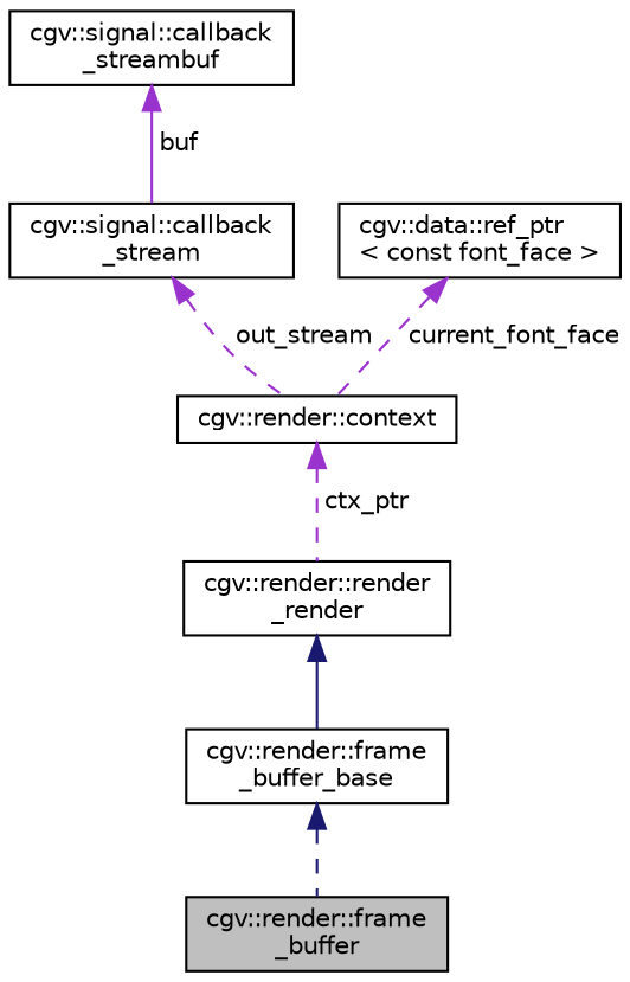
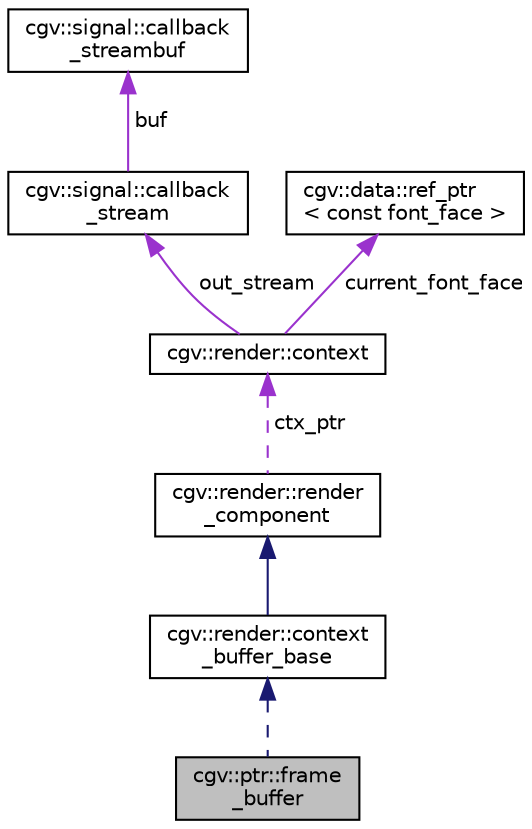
  digraph {
    node [color=black fontname=Helvetica fontsize=10 shape=record]
    edge [color=darkorchid3 dir=back fontname=Helvetica fontsize=10 labelfontname=Helvetica labelfontsize=10 style=dashed]
-   n1 [fillcolor=grey75 fontcolor=black height=0.2 label="cgv::render::frame\l_buffer" style=filled width=0.4]
-   n2 [height=0.2 label="cgv::render::frame\l_buffer_base" width=0.4]
-   n3 [height=0.2 label="cgv::render::render\l_render" width=0.4]
+   n1 [fillcolor=grey75 fontcolor=black height=0.2 label="cgv::ptr::frame\l_buffer" style=filled width=0.4]
+   n2 [height=0.2 label="cgv::render::context\l_buffer_base" width=0.4]
+   n3 [height=0.2 label="cgv::render::render\l_component" width=0.4]
    n4 [height=0.2 label="cgv::render::context" width=0.4]
    n5 [height=0.2 label="cgv::signal::callback\l_stream" width=0.4]
    n6 [height=0.2 label="cgv::signal::callback\l_streambuf" width=0.4]
    n7 [height=0.2 label="cgv::data::ref_ptr\l\< const font_face \>" width=0.4]
    n2 -> n1 [color=midnightblue]
    n3 -> n2 [color=midnightblue style=solid]
    n4 -> n3 [label=" ctx_ptr"]
-   n5 -> n4 [label=" out_stream"]
+   n5 -> n4 [label=" out_stream" style=solid]
    n6 -> n5 [label=" buf" style=solid]
-   n7 -> n4 [label=" current_font_face"]
+   n7 -> n4 [label=" current_font_face" style=solid]
  }
